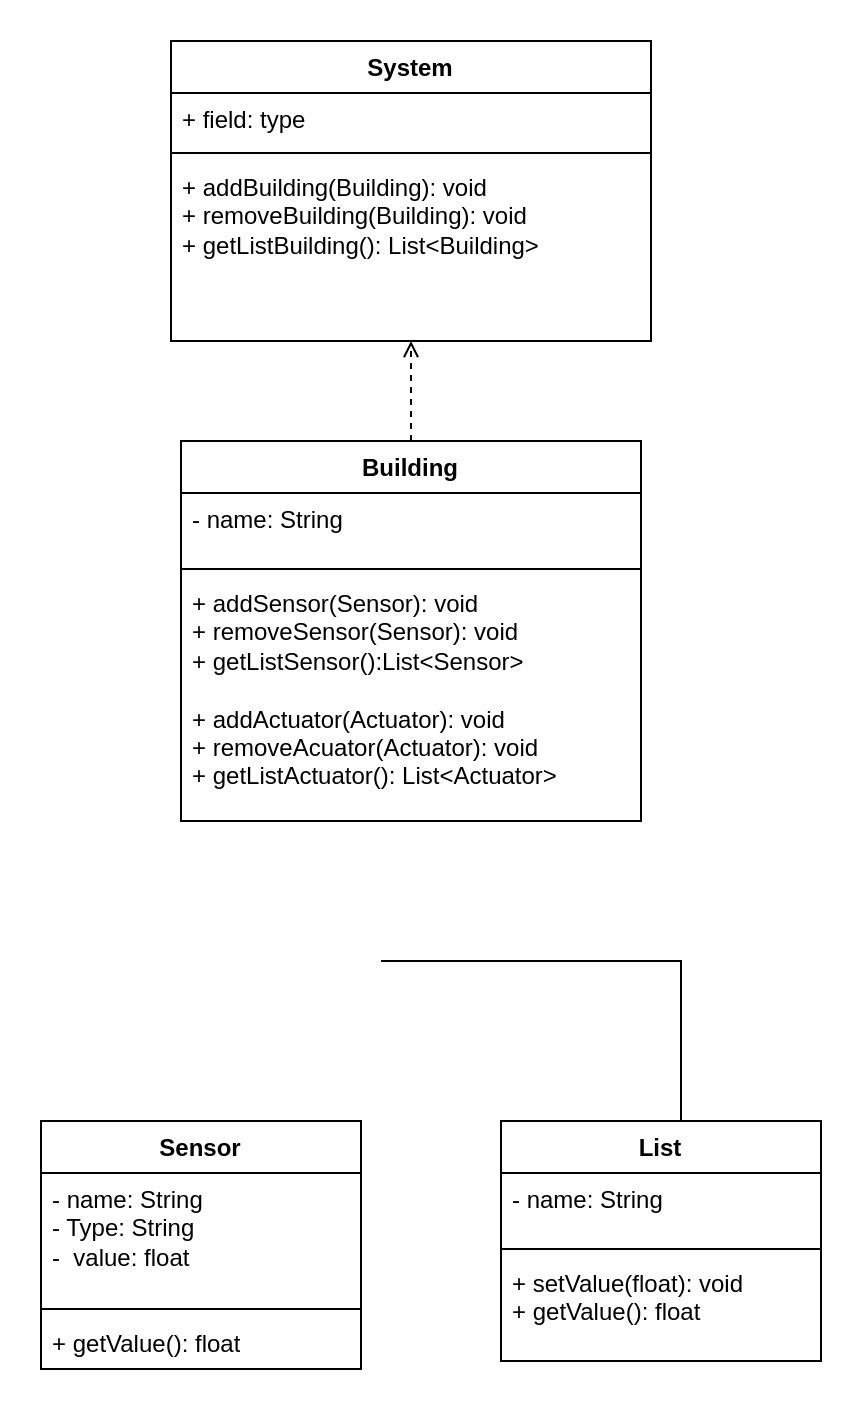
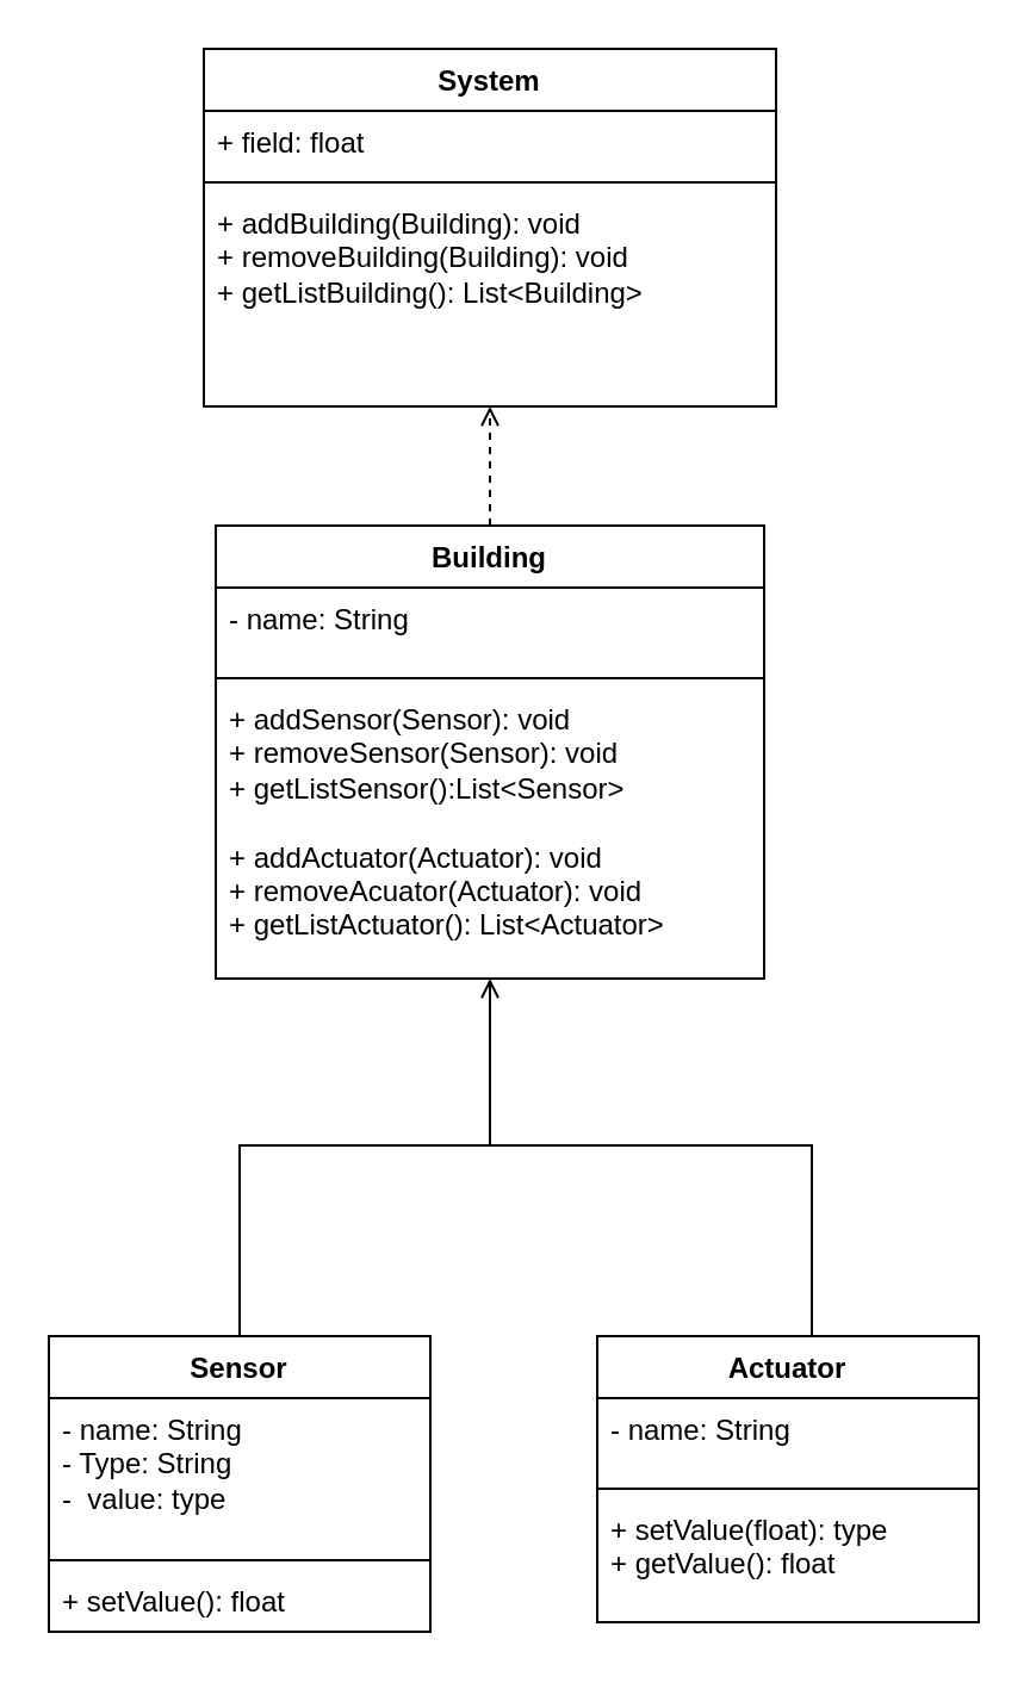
  <mxCell id="0" />
  <mxCell id="1" parent="0" />
  <mxCell id="2" style="edgeStyle=orthogonalEdgeStyle;rounded=0;orthogonalLoop=1;jettySize=auto;html=1;entryX=0.5;entryY=1;entryDx=0;entryDy=0;endArrow=open;endFill=0;dashed=1;" parent="1" source="3" target="7" edge="1"><mxGeometry relative="1" as="geometry" /></mxCell>
  <mxCell id="3" value="Building" style="swimlane;fontStyle=1;align=center;verticalAlign=top;childLayout=stackLayout;horizontal=1;startSize=26;horizontalStack=0;resizeParent=1;resizeParentMax=0;resizeLast=0;collapsible=1;marginBottom=0;whiteSpace=wrap;html=1;" parent="1" vertex="1"><mxGeometry x="90" y="220" width="230" height="190" as="geometry" /></mxCell>
  <mxCell id="4" value="- name: String" style="text;strokeColor=none;fillColor=none;align=left;verticalAlign=top;spacingLeft=4;spacingRight=4;overflow=hidden;rotatable=0;points=[[0,0.5],[1,0.5]];portConstraint=eastwest;whiteSpace=wrap;html=1;" parent="3" vertex="1"><mxGeometry y="26" width="230" height="34" as="geometry" /></mxCell>
  <mxCell id="5" value="" style="line;strokeWidth=1;fillColor=none;align=left;verticalAlign=middle;spacingTop=-1;spacingLeft=3;spacingRight=3;rotatable=0;labelPosition=right;points=[];portConstraint=eastwest;strokeColor=inherit;" parent="3" vertex="1"><mxGeometry y="60" width="230" height="8" as="geometry" /></mxCell>
  <mxCell id="6" value="&lt;div&gt;+ addSensor(Sensor): void&lt;/div&gt;&lt;div&gt;+ removeSensor(Sensor): void&lt;/div&gt;&lt;div&gt;+ getListSensor():List&amp;lt;Sensor&amp;gt;&lt;br&gt;&lt;/div&gt;&lt;div&gt;&lt;br&gt;&lt;/div&gt;&lt;div&gt;+ addActuator(Actuator): void&lt;/div&gt;&lt;div&gt;+ removeAcuator(Actuator): void&lt;/div&gt;&lt;div&gt;+ getListActuator(): List&amp;lt;Actuator&amp;gt;&lt;br&gt;&lt;/div&gt;" style="text;strokeColor=none;fillColor=none;align=left;verticalAlign=top;spacingLeft=4;spacingRight=4;overflow=hidden;rotatable=0;points=[[0,0.5],[1,0.5]];portConstraint=eastwest;whiteSpace=wrap;html=1;" parent="3" vertex="1"><mxGeometry y="68" width="230" height="122" as="geometry" /></mxCell>
  <mxCell id="7" value="System" style="swimlane;fontStyle=1;align=center;verticalAlign=top;childLayout=stackLayout;horizontal=1;startSize=26;horizontalStack=0;resizeParent=1;resizeParentMax=0;resizeLast=0;collapsible=1;marginBottom=0;whiteSpace=wrap;html=1;" parent="1" vertex="1"><mxGeometry x="85" y="20" width="240" height="150" as="geometry" /></mxCell>
- <mxCell id="8" value="+ field: type" style="text;strokeColor=none;fillColor=none;align=left;verticalAlign=top;spacingLeft=4;spacingRight=4;overflow=hidden;rotatable=0;points=[[0,0.5],[1,0.5]];portConstraint=eastwest;whiteSpace=wrap;html=1;" parent="7" vertex="1"><mxGeometry y="26" width="240" height="26" as="geometry" /></mxCell>
+ <mxCell id="8" value="+ field: float" style="text;strokeColor=none;fillColor=none;align=left;verticalAlign=top;spacingLeft=4;spacingRight=4;overflow=hidden;rotatable=0;points=[[0,0.5],[1,0.5]];portConstraint=eastwest;whiteSpace=wrap;html=1;" parent="7" vertex="1"><mxGeometry y="26" width="240" height="26" as="geometry" /></mxCell>
  <mxCell id="9" value="" style="line;strokeWidth=1;fillColor=none;align=left;verticalAlign=middle;spacingTop=-1;spacingLeft=3;spacingRight=3;rotatable=0;labelPosition=right;points=[];portConstraint=eastwest;strokeColor=inherit;" parent="7" vertex="1"><mxGeometry y="52" width="240" height="8" as="geometry" /></mxCell>
  <mxCell id="10" value="&lt;div&gt;+ addBuilding(Building): void&lt;/div&gt;&lt;div&gt;+ removeBuilding(Building): void&lt;br&gt;&lt;/div&gt;&lt;div&gt;+ getListBuilding(): List&amp;lt;Building&amp;gt;&lt;br&gt;&lt;/div&gt;" style="text;strokeColor=none;fillColor=none;align=left;verticalAlign=top;spacingLeft=4;spacingRight=4;overflow=hidden;rotatable=0;points=[[0,0.5],[1,0.5]];portConstraint=eastwest;whiteSpace=wrap;html=1;" parent="7" vertex="1"><mxGeometry y="60" width="240" height="90" as="geometry" /></mxCell>
+ <mxCell id="11" style="edgeStyle=orthogonalEdgeStyle;rounded=0;orthogonalLoop=1;jettySize=auto;html=1;entryX=0.5;entryY=1;entryDx=0;entryDy=0;endArrow=open;endFill=0;" parent="1" source="12" target="3" edge="1"><mxGeometry relative="1" as="geometry"><Array as="points"><mxPoint x="100" y="480" /><mxPoint x="205" y="480" /></Array></mxGeometry></mxCell>
  <mxCell id="12" value="Sensor" style="swimlane;fontStyle=1;align=center;verticalAlign=top;childLayout=stackLayout;horizontal=1;startSize=26;horizontalStack=0;resizeParent=1;resizeParentMax=0;resizeLast=0;collapsible=1;marginBottom=0;whiteSpace=wrap;html=1;" parent="1" vertex="1"><mxGeometry x="20" y="560" width="160" height="124" as="geometry" /></mxCell>
- <mxCell id="13" value="&lt;div&gt;- name: String&lt;/div&gt;&lt;div&gt;- Type: String&lt;/div&gt;&lt;div&gt;-&amp;nbsp; value: float&lt;br&gt;&lt;/div&gt;" style="text;strokeColor=none;fillColor=none;align=left;verticalAlign=top;spacingLeft=4;spacingRight=4;overflow=hidden;rotatable=0;points=[[0,0.5],[1,0.5]];portConstraint=eastwest;whiteSpace=wrap;html=1;" parent="12" vertex="1"><mxGeometry y="26" width="160" height="64" as="geometry" /></mxCell>
+ <mxCell id="13" value="&lt;div&gt;- name: String&lt;/div&gt;&lt;div&gt;- Type: String&lt;/div&gt;&lt;div&gt;-&amp;nbsp; value: type&lt;br&gt;&lt;/div&gt;" style="text;strokeColor=none;fillColor=none;align=left;verticalAlign=top;spacingLeft=4;spacingRight=4;overflow=hidden;rotatable=0;points=[[0,0.5],[1,0.5]];portConstraint=eastwest;whiteSpace=wrap;html=1;" parent="12" vertex="1"><mxGeometry y="26" width="160" height="64" as="geometry" /></mxCell>
  <mxCell id="14" value="" style="line;strokeWidth=1;fillColor=none;align=left;verticalAlign=middle;spacingTop=-1;spacingLeft=3;spacingRight=3;rotatable=0;labelPosition=right;points=[];portConstraint=eastwest;strokeColor=inherit;" parent="12" vertex="1"><mxGeometry y="90" width="160" height="8" as="geometry" /></mxCell>
- <mxCell id="15" value="+ getValue(): float" style="text;strokeColor=none;fillColor=none;align=left;verticalAlign=top;spacingLeft=4;spacingRight=4;overflow=hidden;rotatable=0;points=[[0,0.5],[1,0.5]];portConstraint=eastwest;whiteSpace=wrap;html=1;" parent="12" vertex="1"><mxGeometry y="98" width="160" height="26" as="geometry" /></mxCell>
+ <mxCell id="15" value="+ setValue(): float" style="text;strokeColor=none;fillColor=none;align=left;verticalAlign=top;spacingLeft=4;spacingRight=4;overflow=hidden;rotatable=0;points=[[0,0.5],[1,0.5]];portConstraint=eastwest;whiteSpace=wrap;html=1;" parent="12" vertex="1"><mxGeometry y="98" width="160" height="26" as="geometry" /></mxCell>
  <mxCell id="16" style="edgeStyle=orthogonalEdgeStyle;rounded=0;orthogonalLoop=1;jettySize=auto;html=1;endArrow=none;endFill=0;" parent="1" edge="1"><mxGeometry relative="1" as="geometry"><mxPoint x="190" y="480" as="targetPoint" /><mxPoint x="340" y="570" as="sourcePoint" /><Array as="points"><mxPoint x="340" y="480" /></Array></mxGeometry></mxCell>
- <mxCell id="17" value="List" style="swimlane;fontStyle=1;align=center;verticalAlign=top;childLayout=stackLayout;horizontal=1;startSize=26;horizontalStack=0;resizeParent=1;resizeParentMax=0;resizeLast=0;collapsible=1;marginBottom=0;whiteSpace=wrap;html=1;" parent="1" vertex="1"><mxGeometry x="250" y="560" width="160" height="120" as="geometry" /></mxCell>
+ <mxCell id="17" value="Actuator" style="swimlane;fontStyle=1;align=center;verticalAlign=top;childLayout=stackLayout;horizontal=1;startSize=26;horizontalStack=0;resizeParent=1;resizeParentMax=0;resizeLast=0;collapsible=1;marginBottom=0;whiteSpace=wrap;html=1;" parent="1" vertex="1"><mxGeometry x="250" y="560" width="160" height="120" as="geometry" /></mxCell>
  <mxCell id="18" value="&lt;div&gt;- name: String&lt;/div&gt;" style="text;strokeColor=none;fillColor=none;align=left;verticalAlign=top;spacingLeft=4;spacingRight=4;overflow=hidden;rotatable=0;points=[[0,0.5],[1,0.5]];portConstraint=eastwest;whiteSpace=wrap;html=1;" parent="17" vertex="1"><mxGeometry y="26" width="160" height="34" as="geometry" /></mxCell>
  <mxCell id="19" value="" style="line;strokeWidth=1;fillColor=none;align=left;verticalAlign=middle;spacingTop=-1;spacingLeft=3;spacingRight=3;rotatable=0;labelPosition=right;points=[];portConstraint=eastwest;strokeColor=inherit;" parent="17" vertex="1"><mxGeometry y="60" width="160" height="8" as="geometry" /></mxCell>
- <mxCell id="20" value="+ setValue(float): void&lt;br&gt;&lt;div&gt;+ getValue(): float&lt;/div&gt;" style="text;strokeColor=none;fillColor=none;align=left;verticalAlign=top;spacingLeft=4;spacingRight=4;overflow=hidden;rotatable=0;points=[[0,0.5],[1,0.5]];portConstraint=eastwest;whiteSpace=wrap;html=1;" parent="17" vertex="1"><mxGeometry y="68" width="160" height="52" as="geometry" /></mxCell>
+ <mxCell id="20" value="+ setValue(float): type&lt;br&gt;&lt;div&gt;+ getValue(): float&lt;/div&gt;" style="text;strokeColor=none;fillColor=none;align=left;verticalAlign=top;spacingLeft=4;spacingRight=4;overflow=hidden;rotatable=0;points=[[0,0.5],[1,0.5]];portConstraint=eastwest;whiteSpace=wrap;html=1;" parent="17" vertex="1"><mxGeometry y="68" width="160" height="52" as="geometry" /></mxCell>
